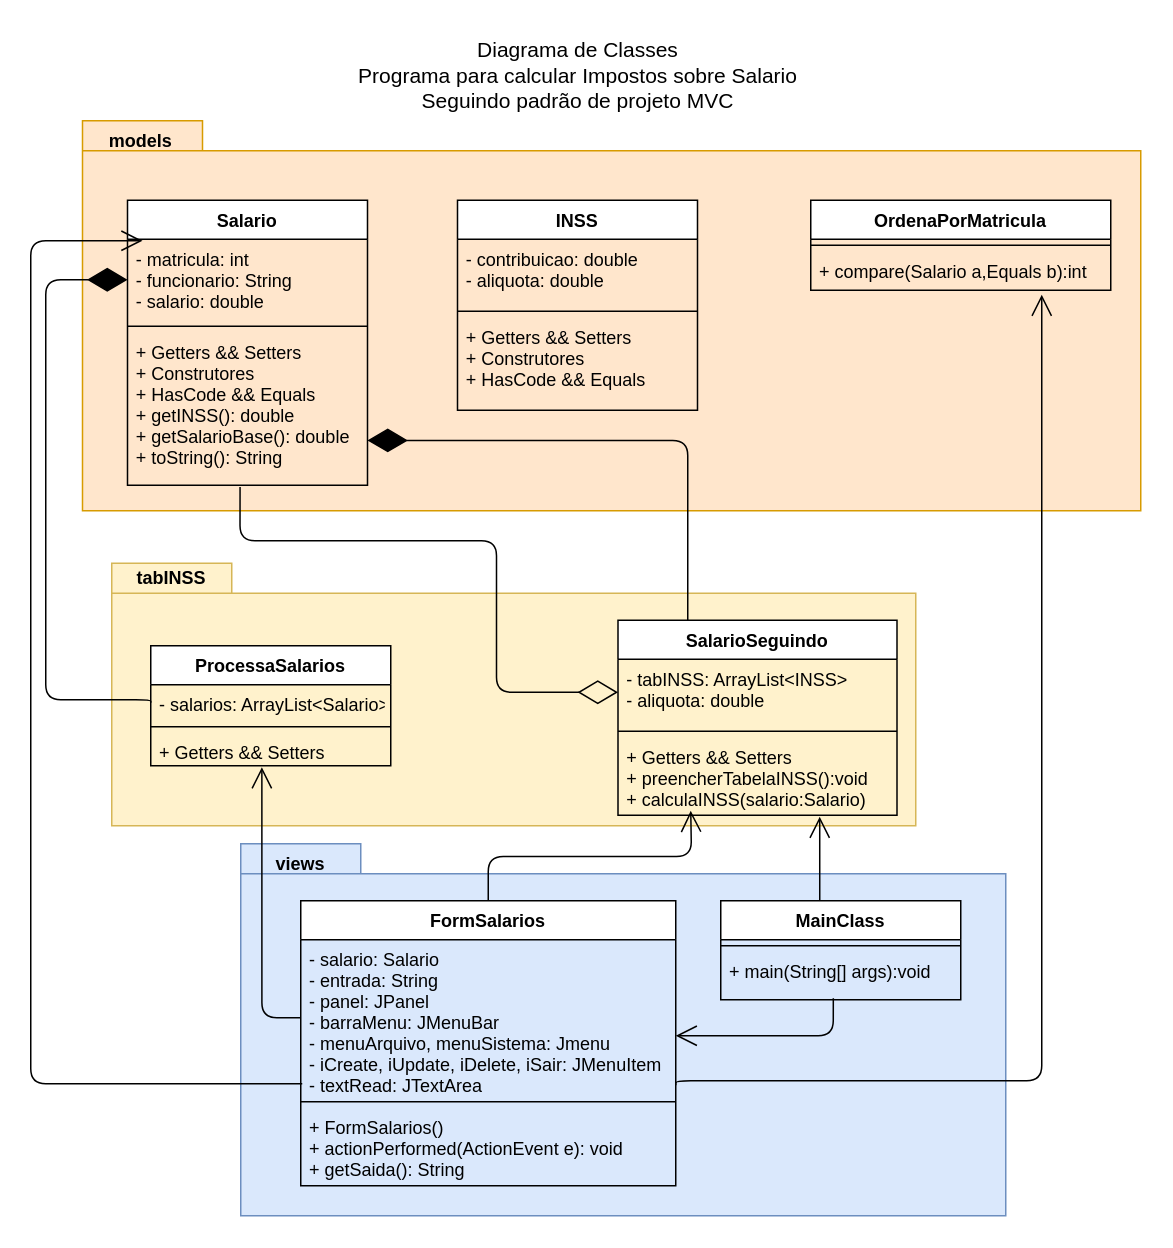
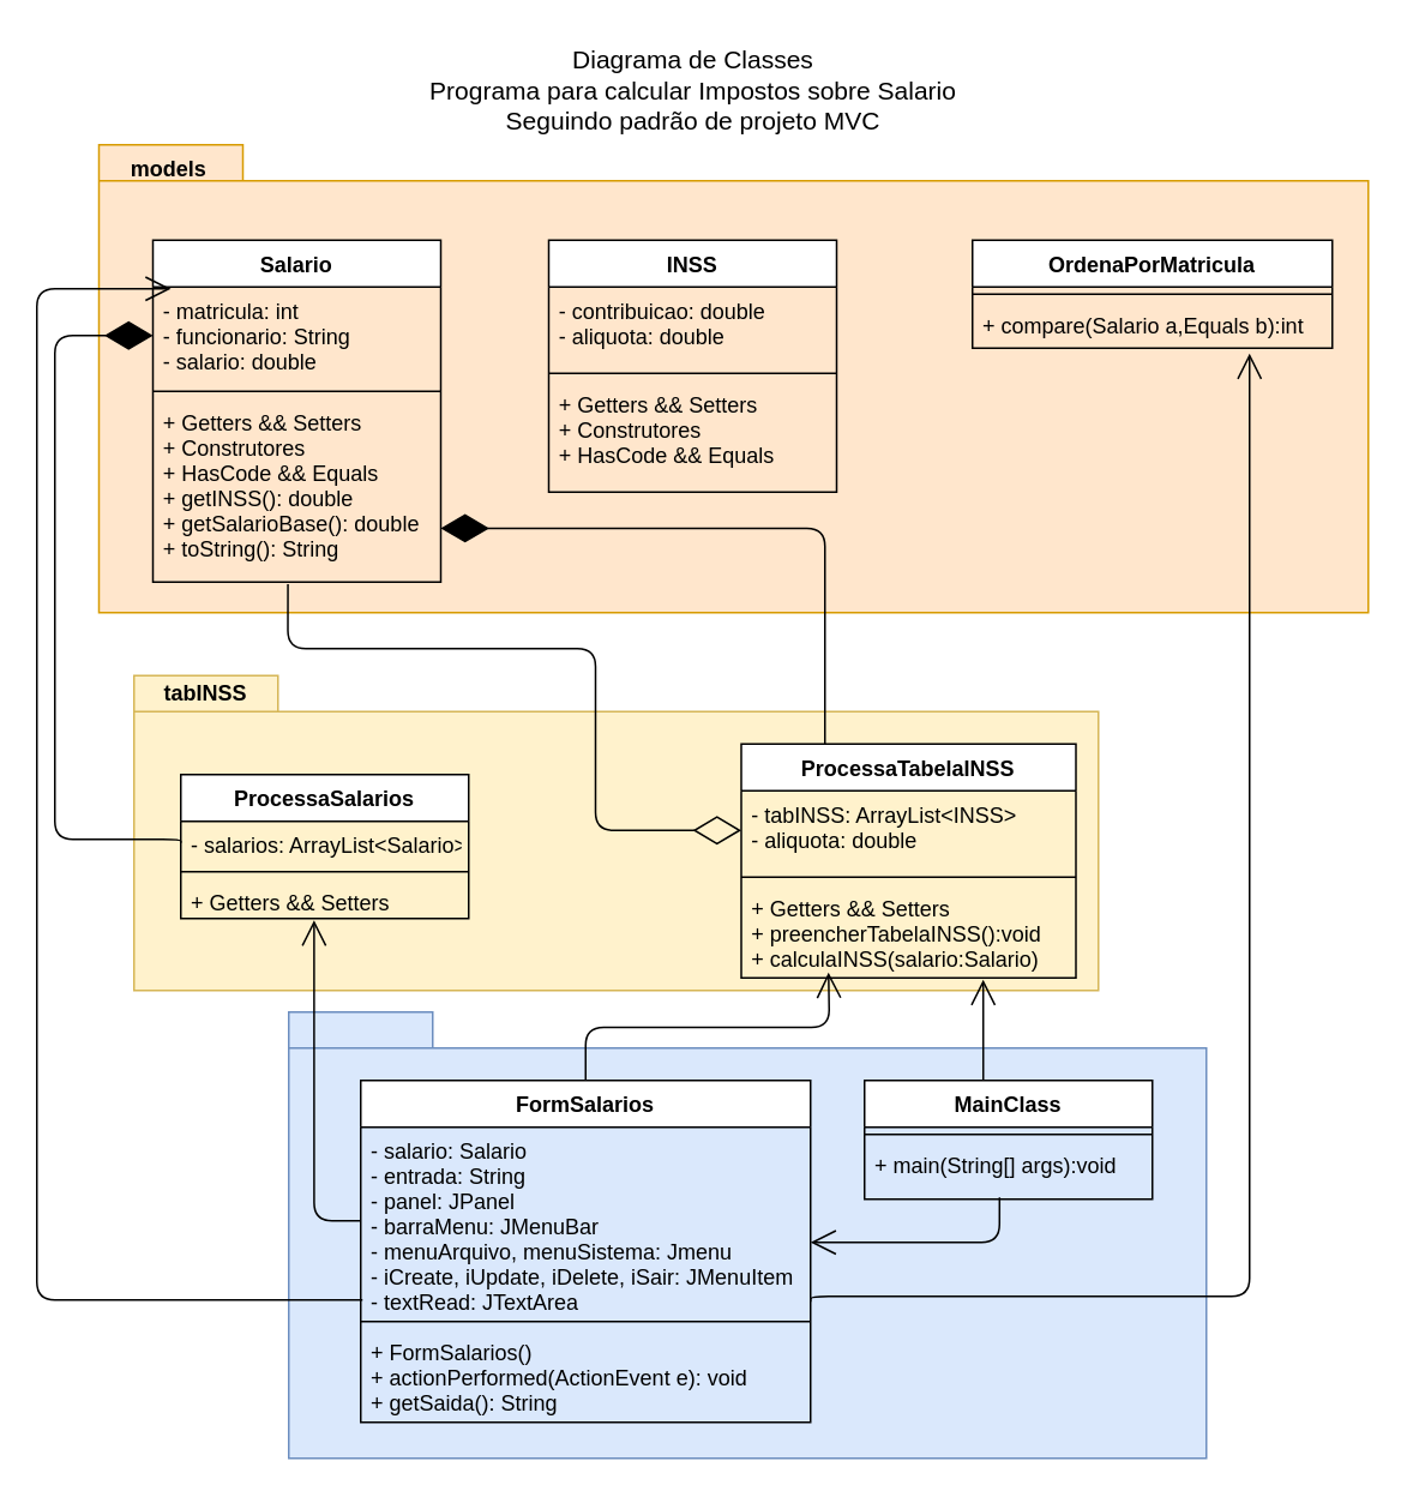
  <mxCell id="0" />
  <mxCell id="1" parent="0" />
  <mxCell id="2" value="" style="shape=folder;fontStyle=1;spacingTop=10;tabWidth=80;tabHeight=20;tabPosition=left;html=1;fillColor=#fff2cc;strokeColor=#d6b656;" parent="1" vertex="1"><mxGeometry x="74" y="375" width="536" height="175" as="geometry" /></mxCell>
  <mxCell id="3" value="tabINSS" style="text;align=center;fontStyle=1;verticalAlign=middle;spacingLeft=3;spacingRight=3;strokeColor=none;rotatable=0;points=[[0,0.5],[1,0.5]];portConstraint=eastwest;" parent="1" vertex="1"><mxGeometry x="74" y="371" width="80" height="26" as="geometry" /></mxCell>
  <mxCell id="4" value="" style="shape=folder;fontStyle=1;spacingTop=10;tabWidth=80;tabHeight=20;tabPosition=left;html=1;fillColor=#ffe6cc;strokeColor=#d79b00;" parent="1" vertex="1"><mxGeometry x="54.5" y="80" width="705.5" height="260" as="geometry" /></mxCell>
  <mxCell id="5" value="Diagrama de Classes&lt;br style=&quot;font-size: 14px;&quot;&gt;Programa para calcular Impostos sobre Salario&lt;br style=&quot;font-size: 14px;&quot;&gt;Seguindo padrão de projeto MVC" style="text;html=1;strokeColor=none;fillColor=none;align=center;verticalAlign=middle;whiteSpace=wrap;rounded=0;fontSize=14;" parent="1" vertex="1"><mxGeometry x="210" y="20" width="350" height="60" as="geometry" /></mxCell>
  <mxCell id="6" value="Salario" style="swimlane;fontStyle=1;align=center;verticalAlign=top;childLayout=stackLayout;horizontal=1;startSize=26;horizontalStack=0;resizeParent=1;resizeParentMax=0;resizeLast=0;collapsible=1;marginBottom=0;" parent="1" vertex="1"><mxGeometry x="84.5" y="133" width="160" height="190" as="geometry" /></mxCell>
  <mxCell id="7" value="- matricula: int&#10;- funcionario: String&#10;- salario: double" style="text;align=left;verticalAlign=top;spacingLeft=4;spacingRight=4;overflow=hidden;rotatable=0;points=[[0,0.5],[1,0.5]];portConstraint=eastwest;" parent="6" vertex="1"><mxGeometry y="26" width="160" height="54" as="geometry" /></mxCell>
  <mxCell id="8" value="" style="line;strokeWidth=1;fillColor=none;align=left;verticalAlign=middle;spacingTop=-1;spacingLeft=3;spacingRight=3;rotatable=0;labelPosition=right;points=[];portConstraint=eastwest;" parent="6" vertex="1"><mxGeometry y="80" width="160" height="8" as="geometry" /></mxCell>
  <mxCell id="9" value="+ Getters &amp;&amp; Setters&#10;+ Construtores&#10;+ HasCode &amp;&amp; Equals&#10;+ getINSS(): double&#10;+ getSalarioBase(): double&#10;+ toString(): String" style="text;strokeColor=none;fillColor=none;align=left;verticalAlign=top;spacingLeft=4;spacingRight=4;overflow=hidden;rotatable=0;points=[[0,0.5],[1,0.5]];portConstraint=eastwest;" parent="6" vertex="1"><mxGeometry y="88" width="160" height="102" as="geometry" /></mxCell>
  <mxCell id="10" value="models" style="text;align=center;fontStyle=1;verticalAlign=middle;spacingLeft=3;spacingRight=3;strokeColor=none;rotatable=0;points=[[0,0.5],[1,0.5]];portConstraint=eastwest;" parent="1" vertex="1"><mxGeometry x="53.5" y="80" width="80" height="26" as="geometry" /></mxCell>
  <mxCell id="11" value="INSS" style="swimlane;fontStyle=1;align=center;verticalAlign=top;childLayout=stackLayout;horizontal=1;startSize=26;horizontalStack=0;resizeParent=1;resizeParentMax=0;resizeLast=0;collapsible=1;marginBottom=0;" parent="1" vertex="1"><mxGeometry x="304.5" y="133" width="160" height="140" as="geometry" /></mxCell>
  <mxCell id="12" value="- contribuicao: double&#10;- aliquota: double" style="text;strokeColor=none;fillColor=none;align=left;verticalAlign=top;spacingLeft=4;spacingRight=4;overflow=hidden;rotatable=0;points=[[0,0.5],[1,0.5]];portConstraint=eastwest;" parent="11" vertex="1"><mxGeometry y="26" width="160" height="44" as="geometry" /></mxCell>
  <mxCell id="13" value="" style="line;strokeWidth=1;fillColor=none;align=left;verticalAlign=middle;spacingTop=-1;spacingLeft=3;spacingRight=3;rotatable=0;labelPosition=right;points=[];portConstraint=eastwest;" parent="11" vertex="1"><mxGeometry y="70" width="160" height="8" as="geometry" /></mxCell>
  <mxCell id="14" value="+ Getters &amp;&amp; Setters&#10;+ Construtores&#10;+ HasCode &amp;&amp; Equals" style="text;strokeColor=none;fillColor=none;align=left;verticalAlign=top;spacingLeft=4;spacingRight=4;overflow=hidden;rotatable=0;points=[[0,0.5],[1,0.5]];portConstraint=eastwest;" parent="11" vertex="1"><mxGeometry y="78" width="160" height="62" as="geometry" /></mxCell>
  <mxCell id="15" value="" style="shape=folder;fontStyle=1;spacingTop=10;tabWidth=80;tabHeight=20;tabPosition=left;html=1;fillColor=#dae8fc;strokeColor=#6c8ebf;" parent="1" vertex="1"><mxGeometry x="160" y="562" width="510" height="248" as="geometry" /></mxCell>
  <mxCell id="16" value="ProcessaSalarios" style="swimlane;fontStyle=1;align=center;verticalAlign=top;childLayout=stackLayout;horizontal=1;startSize=26;horizontalStack=0;resizeParent=1;resizeParentMax=0;resizeLast=0;collapsible=1;marginBottom=0;" parent="1" vertex="1"><mxGeometry x="100" y="430" width="160" height="80" as="geometry" /></mxCell>
  <mxCell id="17" value="- salarios: ArrayList&lt;Salario&gt;" style="text;strokeColor=none;fillColor=none;align=left;verticalAlign=top;spacingLeft=4;spacingRight=4;overflow=hidden;rotatable=0;points=[[0,0.5],[1,0.5]];portConstraint=eastwest;" parent="16" vertex="1"><mxGeometry y="26" width="160" height="24" as="geometry" /></mxCell>
  <mxCell id="18" value="" style="line;strokeWidth=1;fillColor=none;align=left;verticalAlign=middle;spacingTop=-1;spacingLeft=3;spacingRight=3;rotatable=0;labelPosition=right;points=[];portConstraint=eastwest;" parent="16" vertex="1"><mxGeometry y="50" width="160" height="8" as="geometry" /></mxCell>
  <mxCell id="19" value="+ Getters &amp;&amp; Setters" style="text;strokeColor=none;fillColor=none;align=left;verticalAlign=top;spacingLeft=4;spacingRight=4;overflow=hidden;rotatable=0;points=[[0,0.5],[1,0.5]];portConstraint=eastwest;" parent="16" vertex="1"><mxGeometry y="58" width="160" height="22" as="geometry" /></mxCell>
- <mxCell id="20" value="views" style="text;align=center;fontStyle=1;verticalAlign=middle;spacingLeft=3;spacingRight=3;strokeColor=none;rotatable=0;points=[[0,0.5],[1,0.5]];portConstraint=eastwest;" parent="1" vertex="1"><mxGeometry x="160" y="562" width="80" height="26" as="geometry" /></mxCell>
- <mxCell id="21" value="SalarioSeguindo" style="swimlane;fontStyle=1;align=center;verticalAlign=top;childLayout=stackLayout;horizontal=1;startSize=26;horizontalStack=0;resizeParent=1;resizeParentMax=0;resizeLast=0;collapsible=1;marginBottom=0;" parent="1" vertex="1"><mxGeometry x="411.5" y="413" width="186" height="130" as="geometry" /></mxCell>
+ <mxCell id="21" value="ProcessaTabelaINSS" style="swimlane;fontStyle=1;align=center;verticalAlign=top;childLayout=stackLayout;horizontal=1;startSize=26;horizontalStack=0;resizeParent=1;resizeParentMax=0;resizeLast=0;collapsible=1;marginBottom=0;" parent="1" vertex="1"><mxGeometry x="411.5" y="413" width="186" height="130" as="geometry" /></mxCell>
  <mxCell id="22" value="- tabINSS: ArrayList&lt;INSS&gt;&#10;- aliquota: double" style="text;strokeColor=none;fillColor=none;align=left;verticalAlign=top;spacingLeft=4;spacingRight=4;overflow=hidden;rotatable=0;points=[[0,0.5],[1,0.5]];portConstraint=eastwest;" parent="21" vertex="1"><mxGeometry y="26" width="186" height="44" as="geometry" /></mxCell>
  <mxCell id="23" value="" style="line;strokeWidth=1;fillColor=none;align=left;verticalAlign=middle;spacingTop=-1;spacingLeft=3;spacingRight=3;rotatable=0;labelPosition=right;points=[];portConstraint=eastwest;" parent="21" vertex="1"><mxGeometry y="70" width="186" height="8" as="geometry" /></mxCell>
  <mxCell id="24" value="+ Getters &amp;&amp; Setters&#10;+ preencherTabelaINSS():void&#10;+ calculaINSS(salario:Salario)" style="text;strokeColor=none;fillColor=none;align=left;verticalAlign=top;spacingLeft=4;spacingRight=4;overflow=hidden;rotatable=0;points=[[0,0.5],[1,0.5]];portConstraint=eastwest;" parent="21" vertex="1"><mxGeometry y="78" width="186" height="52" as="geometry" /></mxCell>
  <mxCell id="25" value="" style="endArrow=diamondThin;endFill=1;endSize=24;html=1;exitX=0.25;exitY=0;exitDx=0;exitDy=0;edgeStyle=orthogonalEdgeStyle;entryX=1;entryY=0.707;entryDx=0;entryDy=0;entryPerimeter=0;" parent="1" source="21" target="9" edge="1"><mxGeometry width="160" relative="1" as="geometry"><mxPoint x="514.5" y="423" as="sourcePoint" /><mxPoint x="474.5" y="191" as="targetPoint" /></mxGeometry></mxCell>
  <mxCell id="26" value="" style="endArrow=diamondThin;endFill=0;endSize=24;html=1;exitX=0.469;exitY=1.012;exitDx=0;exitDy=0;exitPerimeter=0;entryX=0;entryY=0.5;entryDx=0;entryDy=0;edgeStyle=orthogonalEdgeStyle;" parent="1" source="9" target="22" edge="1"><mxGeometry width="160" relative="1" as="geometry"><mxPoint x="190.5" y="340" as="sourcePoint" /><mxPoint x="350.5" y="340" as="targetPoint" /><Array as="points"><mxPoint x="159.5" y="360" /><mxPoint x="330.5" y="360" /><mxPoint x="330.5" y="461" /></Array></mxGeometry></mxCell>
  <mxCell id="27" value="" style="endArrow=diamondThin;endFill=1;endSize=24;html=1;exitX=0;exitY=0.5;exitDx=0;exitDy=0;edgeStyle=orthogonalEdgeStyle;entryX=0;entryY=0.5;entryDx=0;entryDy=0;" parent="1" source="17" target="7" edge="1"><mxGeometry width="160" relative="1" as="geometry"><mxPoint x="468" y="423" as="sourcePoint" /><mxPoint x="254.5" y="288.974" as="targetPoint" /><Array as="points"><mxPoint x="100" y="466" /><mxPoint x="30" y="466" /><mxPoint x="30" y="186" /></Array></mxGeometry></mxCell>
  <mxCell id="28" value="FormSalarios" style="swimlane;fontStyle=1;align=center;verticalAlign=top;childLayout=stackLayout;horizontal=1;startSize=26;horizontalStack=0;resizeParent=1;resizeParentMax=0;resizeLast=0;collapsible=1;marginBottom=0;" parent="1" vertex="1"><mxGeometry x="200" y="600" width="250" height="190" as="geometry" /></mxCell>
  <mxCell id="29" value="- salario: Salario&#10;- entrada: String&#10;- panel: JPanel&#10;- barraMenu: JMenuBar&#10;- menuArquivo, menuSistema: Jmenu&#10;- iCreate, iUpdate, iDelete, iSair: JMenuItem&#10;- textRead: JTextArea" style="text;strokeColor=none;fillColor=none;align=left;verticalAlign=top;spacingLeft=4;spacingRight=4;overflow=hidden;rotatable=0;points=[[0,0.5],[1,0.5]];portConstraint=eastwest;" parent="28" vertex="1"><mxGeometry y="26" width="250" height="104" as="geometry" /></mxCell>
  <mxCell id="30" value="" style="line;strokeWidth=1;fillColor=none;align=left;verticalAlign=middle;spacingTop=-1;spacingLeft=3;spacingRight=3;rotatable=0;labelPosition=right;points=[];portConstraint=eastwest;" parent="28" vertex="1"><mxGeometry y="130" width="250" height="8" as="geometry" /></mxCell>
  <mxCell id="31" value="+ FormSalarios()&#10;+ actionPerformed(ActionEvent e): void&#10;+ getSaida(): String" style="text;strokeColor=none;fillColor=none;align=left;verticalAlign=top;spacingLeft=4;spacingRight=4;overflow=hidden;rotatable=0;points=[[0,0.5],[1,0.5]];portConstraint=eastwest;" parent="28" vertex="1"><mxGeometry y="138" width="250" height="52" as="geometry" /></mxCell>
  <mxCell id="32" value="" style="endArrow=open;endFill=1;endSize=12;html=1;entryX=0.463;entryY=1.045;entryDx=0;entryDy=0;entryPerimeter=0;edgeStyle=orthogonalEdgeStyle;" parent="1" source="29" target="19" edge="1"><mxGeometry width="160" relative="1" as="geometry"><mxPoint x="60" y="740" as="sourcePoint" /><mxPoint x="90" y="630" as="targetPoint" /></mxGeometry></mxCell>
  <mxCell id="33" value="" style="endArrow=open;endFill=1;endSize=12;html=1;exitX=0.5;exitY=0;exitDx=0;exitDy=0;edgeStyle=orthogonalEdgeStyle;entryX=0.723;entryY=1.019;entryDx=0;entryDy=0;entryPerimeter=0;" parent="1" source="38" target="24" edge="1"><mxGeometry width="160" relative="1" as="geometry"><mxPoint x="240" y="653" as="sourcePoint" /><mxPoint x="184.08" y="520.99" as="targetPoint" /><Array as="points"><mxPoint x="546" y="618" /></Array></mxGeometry></mxCell>
  <mxCell id="34" value="" style="endArrow=open;endFill=1;endSize=12;html=1;edgeStyle=orthogonalEdgeStyle;exitX=1;exitY=0.933;exitDx=0;exitDy=0;exitPerimeter=0;entryX=0.77;entryY=1.115;entryDx=0;entryDy=0;entryPerimeter=0;" parent="1" source="29" target="37" edge="1"><mxGeometry width="160" relative="1" as="geometry"><mxPoint x="60" y="720" as="sourcePoint" /><mxPoint x="184.08" y="520.99" as="targetPoint" /><Array as="points"><mxPoint x="450" y="720" /><mxPoint x="694" y="720" /></Array></mxGeometry></mxCell>
  <mxCell id="35" value="OrdenaPorMatricula" style="swimlane;fontStyle=1;align=center;verticalAlign=top;childLayout=stackLayout;horizontal=1;startSize=26;horizontalStack=0;resizeParent=1;resizeParentMax=0;resizeLast=0;collapsible=1;marginBottom=0;" vertex="1" parent="1"><mxGeometry x="540" y="133" width="200" height="60" as="geometry" /></mxCell>
  <mxCell id="36" value="" style="line;strokeWidth=1;fillColor=none;align=left;verticalAlign=middle;spacingTop=-1;spacingLeft=3;spacingRight=3;rotatable=0;labelPosition=right;points=[];portConstraint=eastwest;" vertex="1" parent="35"><mxGeometry y="26" width="200" height="8" as="geometry" /></mxCell>
  <mxCell id="37" value="+ compare(Salario a,Equals b):int" style="text;strokeColor=none;fillColor=none;align=left;verticalAlign=top;spacingLeft=4;spacingRight=4;overflow=hidden;rotatable=0;points=[[0,0.5],[1,0.5]];portConstraint=eastwest;" vertex="1" parent="35"><mxGeometry y="34" width="200" height="26" as="geometry" /></mxCell>
  <mxCell id="38" value="MainClass" style="swimlane;fontStyle=1;align=center;verticalAlign=top;childLayout=stackLayout;horizontal=1;startSize=26;horizontalStack=0;resizeParent=1;resizeParentMax=0;resizeLast=0;collapsible=1;marginBottom=0;" vertex="1" parent="1"><mxGeometry x="480" y="600" width="160" height="66" as="geometry" /></mxCell>
  <mxCell id="39" value="" style="line;strokeWidth=1;fillColor=none;align=left;verticalAlign=middle;spacingTop=-1;spacingLeft=3;spacingRight=3;rotatable=0;labelPosition=right;points=[];portConstraint=eastwest;" vertex="1" parent="38"><mxGeometry y="26" width="160" height="8" as="geometry" /></mxCell>
  <mxCell id="40" value="+ main(String[] args):void" style="text;strokeColor=none;fillColor=none;align=left;verticalAlign=top;spacingLeft=4;spacingRight=4;overflow=hidden;rotatable=0;points=[[0,0.5],[1,0.5]];portConstraint=eastwest;" vertex="1" parent="38"><mxGeometry y="34" width="160" height="32" as="geometry" /></mxCell>
  <mxCell id="41" value="" style="endArrow=open;endFill=1;endSize=12;html=1;exitX=0.469;exitY=0.969;exitDx=0;exitDy=0;edgeStyle=orthogonalEdgeStyle;exitPerimeter=0;" edge="1" parent="1" source="40"><mxGeometry width="160" relative="1" as="geometry"><mxPoint x="514.5" y="610" as="sourcePoint" /><mxPoint x="450" y="690" as="targetPoint" /><Array as="points"><mxPoint x="555" y="690" /><mxPoint x="450" y="690" /></Array></mxGeometry></mxCell>
  <mxCell id="42" value="" style="endArrow=open;endFill=1;endSize=12;html=1;edgeStyle=orthogonalEdgeStyle;exitX=0.5;exitY=0;exitDx=0;exitDy=0;" edge="1" parent="1" source="28"><mxGeometry width="160" relative="1" as="geometry"><mxPoint x="210" y="693" as="sourcePoint" /><mxPoint x="460" y="540" as="targetPoint" /></mxGeometry></mxCell>
  <mxCell id="43" value="" style="endArrow=open;endFill=1;endSize=12;html=1;edgeStyle=orthogonalEdgeStyle;exitX=0.004;exitY=0.923;exitDx=0;exitDy=0;exitPerimeter=0;" edge="1" parent="1" source="29"><mxGeometry width="160" relative="1" as="geometry"><mxPoint x="110" y="820" as="sourcePoint" /><mxPoint x="94.5" y="160" as="targetPoint" /><Array as="points"><mxPoint x="20" y="722" /><mxPoint x="20" y="160" /></Array></mxGeometry></mxCell>
